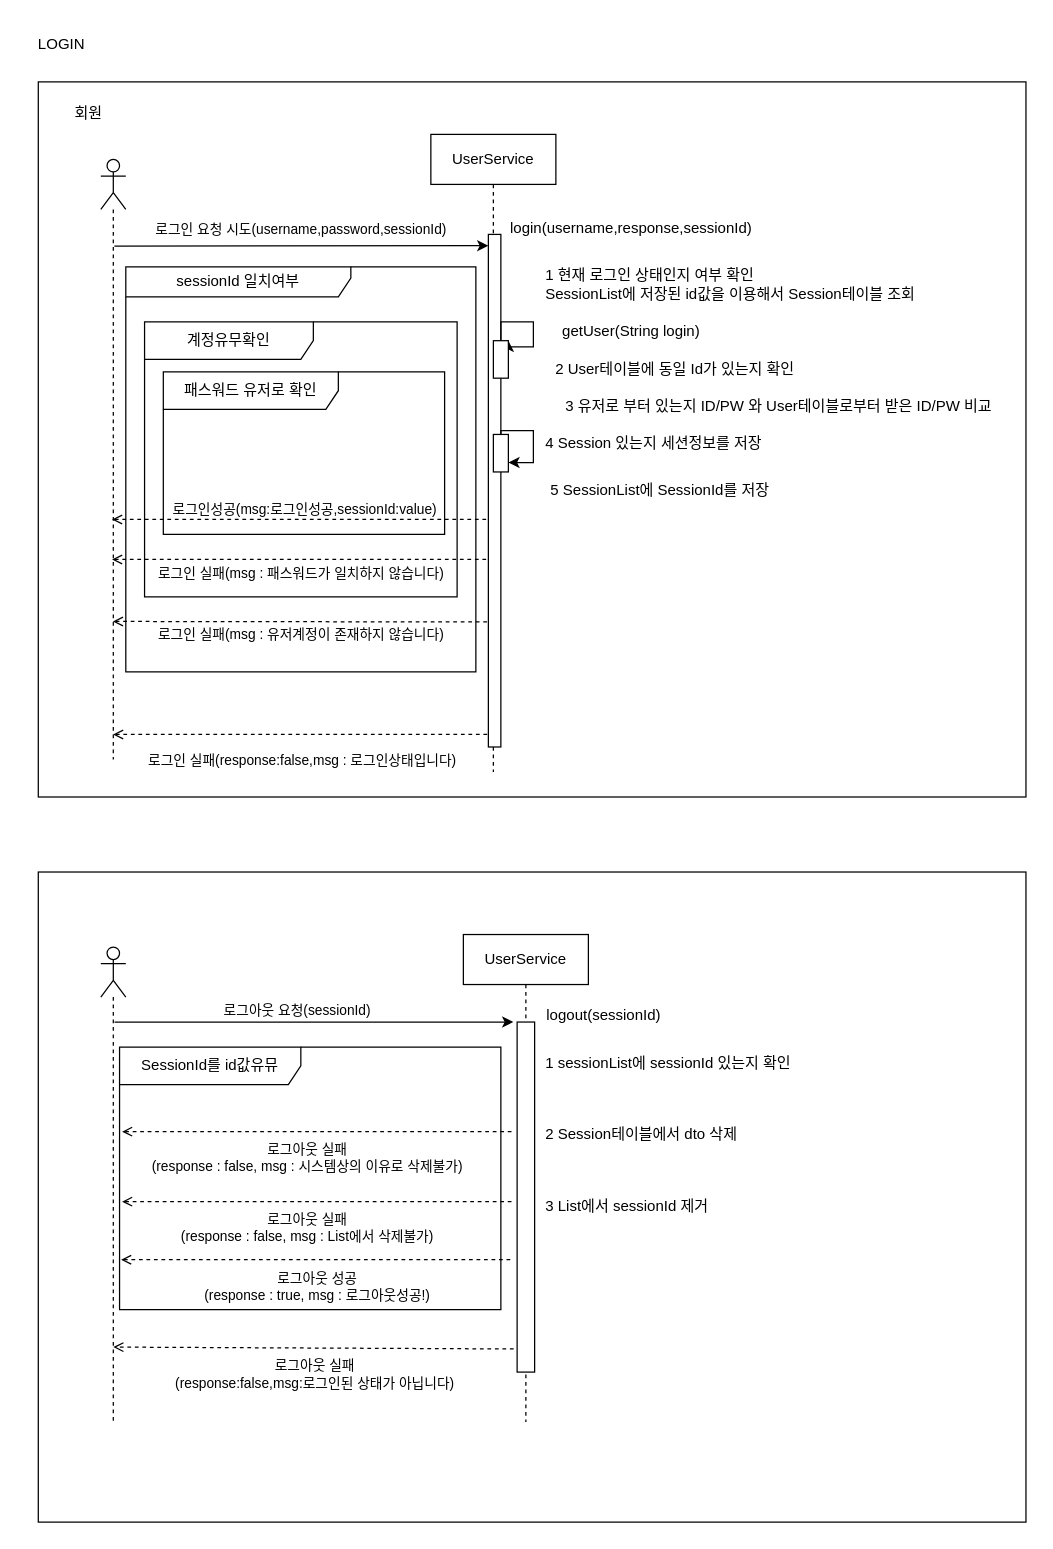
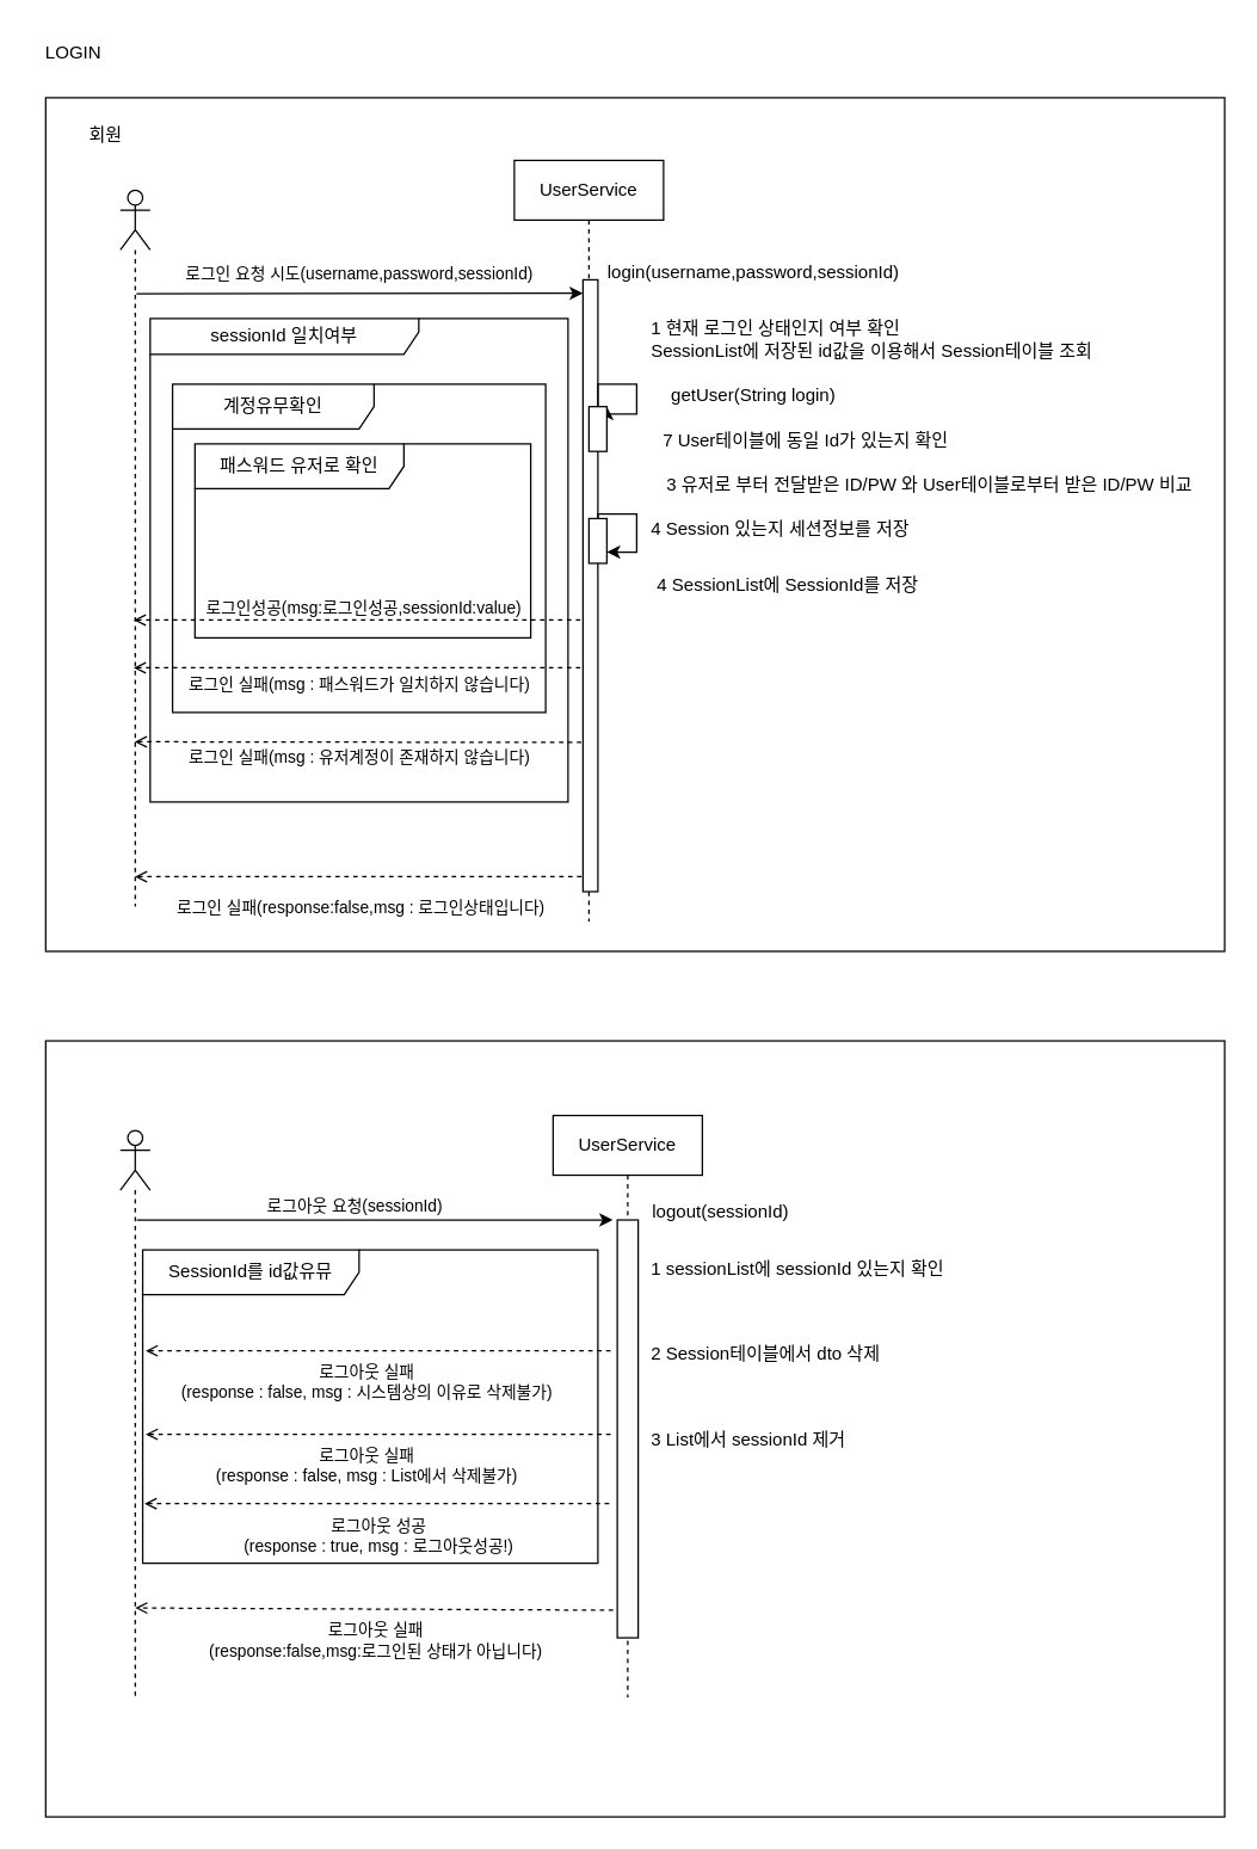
  <mxCell id="0" />
  <mxCell id="1" parent="0" />
  <mxCell id="2" value="" style="html=1;whiteSpace=wrap;" parent="1" vertex="1"><mxGeometry x="30" y="697" width="790" height="520" as="geometry" /></mxCell>
  <mxCell id="3" value="" style="html=1;whiteSpace=wrap;" parent="1" vertex="1"><mxGeometry x="30" y="65" width="790" height="572" as="geometry" /></mxCell>
  <mxCell id="4" value="" style="shape=umlLifeline;perimeter=lifelinePerimeter;whiteSpace=wrap;html=1;container=1;dropTarget=0;collapsible=0;recursiveResize=0;outlineConnect=0;portConstraint=eastwest;newEdgeStyle={&quot;curved&quot;:0,&quot;rounded&quot;:0};participant=umlActor;" parent="1" vertex="1"><mxGeometry x="80" y="127" width="20" height="480" as="geometry" /></mxCell>
  <mxCell id="5" value="회원" style="text;html=1;align=center;verticalAlign=middle;resizable=0;points=[];autosize=1;strokeColor=none;fillColor=none;" parent="1" vertex="1"><mxGeometry x="45" y="75" width="50" height="30" as="geometry" /></mxCell>
  <mxCell id="6" value="UserService" style="shape=umlLifeline;perimeter=lifelinePerimeter;whiteSpace=wrap;html=1;container=1;dropTarget=0;collapsible=0;recursiveResize=0;outlineConnect=0;portConstraint=eastwest;newEdgeStyle={&quot;curved&quot;:0,&quot;rounded&quot;:0};" parent="1" vertex="1"><mxGeometry x="344" y="107" width="100" height="510" as="geometry" /></mxCell>
  <mxCell id="7" value="4&amp;nbsp;&lt;span style=&quot;background-color: initial;&quot;&gt;Session 있는지 세션정보를 저장&lt;/span&gt;&lt;div&gt;&lt;br&gt;&lt;div&gt;&lt;br&gt;&lt;/div&gt;&lt;div&gt;&lt;div&gt;&lt;br&gt;&lt;/div&gt;&lt;/div&gt;&lt;/div&gt;" style="text;html=1;align=left;verticalAlign=middle;resizable=0;points=[];autosize=1;strokeColor=none;fillColor=none;" parent="1" vertex="1"><mxGeometry x="434" y="340" width="220" height="70" as="geometry" /></mxCell>
  <mxCell id="8" value="" style="endArrow=classic;html=1;rounded=0;exitX=0.542;exitY=0.281;exitDx=0;exitDy=0;exitPerimeter=0;" parent="1" edge="1"><mxGeometry width="50" height="50" relative="1" as="geometry"><mxPoint x="90.84" y="196.3" as="sourcePoint" /><mxPoint x="390" y="196" as="targetPoint" /></mxGeometry></mxCell>
  <mxCell id="9" value="로그인 요청 시도(username,password,sessionId)" style="edgeLabel;html=1;align=center;verticalAlign=middle;resizable=0;points=[];" parent="8" vertex="1" connectable="0"><mxGeometry x="-0.086" y="-2" relative="1" as="geometry"><mxPoint x="12" y="-16" as="offset" /></mxGeometry></mxCell>
  <mxCell id="10" value="" style="rounded=0;whiteSpace=wrap;html=1;" parent="1" vertex="1"><mxGeometry x="390" y="187" width="10" height="410" as="geometry" /></mxCell>
  <mxCell id="11" value="" style="edgeStyle=orthogonalEdgeStyle;rounded=0;orthogonalLoop=1;jettySize=auto;html=1;entryX=1;entryY=0;entryDx=0;entryDy=0;" parent="1" source="12" target="12" edge="1"><mxGeometry relative="1" as="geometry"><Array as="points"><mxPoint x="400" y="257" /><mxPoint x="426" y="257" /><mxPoint x="426" y="277" /><mxPoint x="406" y="277" /></Array></mxGeometry></mxCell>
  <mxCell id="12" value="" style="rounded=0;whiteSpace=wrap;html=1;" parent="1" vertex="1"><mxGeometry x="394" y="272" width="12" height="30" as="geometry" /></mxCell>
  <mxCell id="13" value="1 현재 로그인 상태인지 여부 확인&lt;div&gt;SessionList에 저장된 id값을 이용해서 Session테이블 조회&lt;/div&gt;" style="text;html=1;align=left;verticalAlign=middle;resizable=0;points=[];autosize=1;strokeColor=none;fillColor=none;" parent="1" vertex="1"><mxGeometry x="434" y="207" width="330" height="40" as="geometry" /></mxCell>
  <mxCell id="14" value="&lt;span style=&quot;text-wrap: nowrap;&quot;&gt;sessionId 일치여부&lt;/span&gt;" style="shape=umlFrame;whiteSpace=wrap;html=1;pointerEvents=0;width=180;height=24;" parent="1" vertex="1"><mxGeometry x="100" y="213" width="280" height="324" as="geometry" /></mxCell>
  <mxCell id="15" value="" style="endArrow=none;startArrow=open;endFill=0;startFill=0;html=1;rounded=0;dashed=1;" parent="1" edge="1"><mxGeometry width="160" relative="1" as="geometry"><mxPoint x="89.81" y="587" as="sourcePoint" /><mxPoint x="390" y="587" as="targetPoint" /></mxGeometry></mxCell>
  <mxCell id="16" value="로그인 실패(response:false,msg : 로그인상태입니다)" style="edgeLabel;html=1;align=center;verticalAlign=middle;resizable=0;points=[];" parent="15" vertex="1" connectable="0"><mxGeometry x="-0.142" y="-3" relative="1" as="geometry"><mxPoint x="22" y="17" as="offset" /></mxGeometry></mxCell>
- <mxCell id="17" value="2 User테이블에 동일 Id가 있는지 확인" style="text;html=1;align=center;verticalAlign=middle;resizable=0;points=[];autosize=1;strokeColor=none;fillColor=none;" parent="1" vertex="1"><mxGeometry x="424" y="280" width="230" height="30" as="geometry" /></mxCell>
+ <mxCell id="17" value="7 User테이블에 동일 Id가 있는지 확인" style="text;html=1;align=center;verticalAlign=middle;resizable=0;points=[];autosize=1;strokeColor=none;fillColor=none;" parent="1" vertex="1"><mxGeometry x="424" y="280" width="230" height="30" as="geometry" /></mxCell>
  <mxCell id="18" value="getUser(String login)" style="text;html=1;align=center;verticalAlign=middle;resizable=0;points=[];autosize=1;strokeColor=none;fillColor=none;" parent="1" vertex="1"><mxGeometry x="424" y="250" width="160" height="30" as="geometry" /></mxCell>
- <mxCell id="19" value="3 유저로 부터 있는지 ID/PW 와 User테이블로부터 받은 ID/PW 비교" style="text;html=1;align=center;verticalAlign=middle;resizable=0;points=[];autosize=1;strokeColor=none;fillColor=none;" parent="1" vertex="1"><mxGeometry x="427" y="310" width="390" height="30" as="geometry" /></mxCell>
+ <mxCell id="19" value="3 유저로 부터 전달받은 ID/PW 와 User테이블로부터 받은 ID/PW 비교" style="text;html=1;align=center;verticalAlign=middle;resizable=0;points=[];autosize=1;strokeColor=none;fillColor=none;" parent="1" vertex="1"><mxGeometry x="427" y="310" width="390" height="30" as="geometry" /></mxCell>
  <mxCell id="20" value="계정유무확인" style="shape=umlFrame;whiteSpace=wrap;html=1;pointerEvents=0;width=135;height=30;" parent="1" vertex="1"><mxGeometry x="115" y="257" width="250" height="220" as="geometry" /></mxCell>
  <mxCell id="21" value="" style="endArrow=none;startArrow=open;endFill=0;startFill=0;html=1;rounded=0;dashed=1;" parent="1" edge="1"><mxGeometry width="160" relative="1" as="geometry"><mxPoint x="89.667" y="496.58" as="sourcePoint" /><mxPoint x="390" y="497" as="targetPoint" /></mxGeometry></mxCell>
  <mxCell id="22" value="로그인 실패(msg : 유저계정이 존재하지 않습니다)" style="edgeLabel;html=1;align=center;verticalAlign=middle;resizable=0;points=[];" parent="21" vertex="1" connectable="0"><mxGeometry x="-0.142" y="-3" relative="1" as="geometry"><mxPoint x="21" y="7" as="offset" /></mxGeometry></mxCell>
  <mxCell id="23" value="패스워드 유저로 확인" style="shape=umlFrame;whiteSpace=wrap;html=1;pointerEvents=0;width=140;height=30;" parent="1" vertex="1"><mxGeometry x="130" y="297" width="225" height="130" as="geometry" /></mxCell>
  <mxCell id="24" value="" style="endArrow=none;startArrow=open;endFill=0;startFill=0;html=1;rounded=0;dashed=1;" parent="1" edge="1"><mxGeometry width="160" relative="1" as="geometry"><mxPoint x="88.997" y="447" as="sourcePoint" /><mxPoint x="390" y="447" as="targetPoint" /></mxGeometry></mxCell>
  <mxCell id="25" value="로그인 실패(msg : 패스워드가 일치하지 않습니다)" style="edgeLabel;html=1;align=center;verticalAlign=middle;resizable=0;points=[];" parent="24" vertex="1" connectable="0"><mxGeometry x="-0.142" y="-3" relative="1" as="geometry"><mxPoint x="22" y="7" as="offset" /></mxGeometry></mxCell>
- <mxCell id="26" value="login(username,response,sessionId)" style="text;html=1;align=center;verticalAlign=middle;resizable=0;points=[];autosize=1;strokeColor=none;fillColor=none;" parent="1" vertex="1"><mxGeometry x="394" y="167" width="220" height="30" as="geometry" /></mxCell>
+ <mxCell id="26" value="login(username,password,sessionId)" style="text;html=1;align=center;verticalAlign=middle;resizable=0;points=[];autosize=1;strokeColor=none;fillColor=none;" parent="1" vertex="1"><mxGeometry x="394" y="167" width="220" height="30" as="geometry" /></mxCell>
  <mxCell id="27" value="" style="endArrow=none;startArrow=open;endFill=0;startFill=0;html=1;rounded=0;dashed=1;" parent="1" edge="1"><mxGeometry width="160" relative="1" as="geometry"><mxPoint x="88.997" y="415" as="sourcePoint" /><mxPoint x="390" y="415" as="targetPoint" /></mxGeometry></mxCell>
  <mxCell id="28" value="로그인성공(msg:로그인성공,sessionId:value)" style="edgeLabel;html=1;align=center;verticalAlign=middle;resizable=0;points=[];" parent="27" vertex="1" connectable="0"><mxGeometry x="-0.142" y="-3" relative="1" as="geometry"><mxPoint x="25" y="-12" as="offset" /></mxGeometry></mxCell>
  <mxCell id="29" value="" style="edgeStyle=orthogonalEdgeStyle;rounded=0;orthogonalLoop=1;jettySize=auto;html=1;entryX=1;entryY=0.75;entryDx=0;entryDy=0;" parent="1" source="30" target="30" edge="1"><mxGeometry relative="1" as="geometry"><Array as="points"><mxPoint x="400" y="344" /><mxPoint x="426" y="344" /><mxPoint x="426" y="369" /></Array></mxGeometry></mxCell>
  <mxCell id="30" value="" style="rounded=0;whiteSpace=wrap;html=1;" parent="1" vertex="1"><mxGeometry x="394" y="347" width="12" height="30" as="geometry" /></mxCell>
  <mxCell id="31" value="" style="shape=umlLifeline;perimeter=lifelinePerimeter;whiteSpace=wrap;html=1;container=1;dropTarget=0;collapsible=0;recursiveResize=0;outlineConnect=0;portConstraint=eastwest;newEdgeStyle={&quot;curved&quot;:0,&quot;rounded&quot;:0};participant=umlActor;" parent="1" vertex="1"><mxGeometry x="80" y="757" width="20" height="380" as="geometry" /></mxCell>
  <mxCell id="32" value="UserService" style="shape=umlLifeline;perimeter=lifelinePerimeter;whiteSpace=wrap;html=1;container=1;dropTarget=0;collapsible=0;recursiveResize=0;outlineConnect=0;portConstraint=eastwest;newEdgeStyle={&quot;curved&quot;:0,&quot;rounded&quot;:0};" parent="1" vertex="1"><mxGeometry x="370" y="747" width="100" height="390" as="geometry" /></mxCell>
  <mxCell id="33" value="" style="endArrow=classic;html=1;rounded=0;" parent="1" edge="1"><mxGeometry width="50" height="50" relative="1" as="geometry"><mxPoint x="91" y="817" as="sourcePoint" /><mxPoint x="410" y="817" as="targetPoint" /></mxGeometry></mxCell>
  <mxCell id="34" value="로그아웃 요청(sessionId)" style="edgeLabel;html=1;align=center;verticalAlign=middle;resizable=0;points=[];" parent="33" vertex="1" connectable="0"><mxGeometry x="-0.097" y="1" relative="1" as="geometry"><mxPoint x="1" y="-9" as="offset" /></mxGeometry></mxCell>
  <mxCell id="35" value="" style="rounded=0;whiteSpace=wrap;html=1;" parent="1" vertex="1"><mxGeometry x="413" y="817" width="14" height="280" as="geometry" /></mxCell>
  <mxCell id="36" value="logout(sessionId)" style="text;html=1;align=center;verticalAlign=middle;resizable=0;points=[];autosize=1;strokeColor=none;fillColor=none;" parent="1" vertex="1"><mxGeometry x="427" y="797" width="110" height="30" as="geometry" /></mxCell>
  <mxCell id="37" value="1 sessionList에 sessionId 있는지 확인&lt;div&gt;&lt;span style=&quot;background-color: initial;&quot;&gt;&lt;br&gt;&lt;/span&gt;&lt;/div&gt;&lt;div&gt;&lt;span style=&quot;background-color: initial;&quot;&gt;&lt;br&gt;&lt;/span&gt;&lt;/div&gt;&lt;div&gt;&lt;span style=&quot;background-color: initial;&quot;&gt;&lt;br&gt;&lt;/span&gt;&lt;/div&gt;&lt;div&gt;&lt;span style=&quot;background-color: initial;&quot;&gt;2 Session테이블에서 dto 삭제&amp;nbsp;&lt;/span&gt;&lt;br&gt;&lt;/div&gt;&lt;div&gt;&lt;span style=&quot;background-color: initial;&quot;&gt;&lt;br&gt;&lt;/span&gt;&lt;/div&gt;&lt;div&gt;&lt;span style=&quot;background-color: initial;&quot;&gt;&lt;br&gt;&lt;/span&gt;&lt;/div&gt;&lt;div&gt;&lt;span style=&quot;background-color: initial;&quot;&gt;&lt;br&gt;&lt;/span&gt;&lt;/div&gt;&lt;div&gt;3 List에서 sessionId 제거&lt;span style=&quot;background-color: initial;&quot;&gt;&lt;br&gt;&lt;/span&gt;&lt;/div&gt;" style="text;html=1;align=left;verticalAlign=middle;resizable=0;points=[];autosize=1;strokeColor=none;fillColor=none;" parent="1" vertex="1"><mxGeometry x="434" y="837" width="230" height="140" as="geometry" /></mxCell>
  <mxCell id="38" value="SessionId를 id값유뮤" style="shape=umlFrame;whiteSpace=wrap;html=1;pointerEvents=0;width=145;height=30;" parent="1" vertex="1"><mxGeometry x="95" y="837" width="305" height="210" as="geometry" /></mxCell>
  <mxCell id="39" value="" style="endArrow=open;html=1;rounded=0;exitX=-0.34;exitY=0.95;exitDx=0;exitDy=0;exitPerimeter=0;dashed=1;endFill=0;" parent="1" edge="1"><mxGeometry width="50" height="50" relative="1" as="geometry"><mxPoint x="410.24" y="1078.5" as="sourcePoint" /><mxPoint x="90" y="1077" as="targetPoint" /></mxGeometry></mxCell>
  <mxCell id="40" value="로그아웃 실패&lt;div&gt;(response:false,msg:로그인된 상태가 아닙니다)&lt;/div&gt;" style="edgeLabel;html=1;align=center;verticalAlign=middle;resizable=0;points=[];" parent="39" vertex="1" connectable="0"><mxGeometry x="0.283" y="1" relative="1" as="geometry"><mxPoint x="45" y="20" as="offset" /></mxGeometry></mxCell>
  <mxCell id="41" value="" style="endArrow=open;html=1;rounded=0;exitX=-0.34;exitY=0.95;exitDx=0;exitDy=0;exitPerimeter=0;dashed=1;endFill=0;entryX=0.004;entryY=0.772;entryDx=0;entryDy=0;entryPerimeter=0;" parent="1" edge="1"><mxGeometry width="50" height="50" relative="1" as="geometry"><mxPoint x="407.5" y="1007" as="sourcePoint" /><mxPoint x="96.22" y="1007.12" as="targetPoint" /></mxGeometry></mxCell>
  <mxCell id="42" value="로그아웃 성공&lt;div&gt;(response : true, msg : 로그아웃성공!)&lt;/div&gt;" style="edgeLabel;html=1;align=center;verticalAlign=middle;resizable=0;points=[];" parent="41" vertex="1" connectable="0"><mxGeometry x="0.283" y="1" relative="1" as="geometry"><mxPoint x="45" y="20" as="offset" /></mxGeometry></mxCell>
  <mxCell id="43" value="" style="endArrow=open;html=1;rounded=0;exitX=-0.34;exitY=0.95;exitDx=0;exitDy=0;exitPerimeter=0;dashed=1;endFill=0;entryX=0.004;entryY=0.772;entryDx=0;entryDy=0;entryPerimeter=0;" parent="1" edge="1"><mxGeometry width="50" height="50" relative="1" as="geometry"><mxPoint x="408.5" y="904.66" as="sourcePoint" /><mxPoint x="97" y="904.66" as="targetPoint" /></mxGeometry></mxCell>
  <mxCell id="44" value="로그아웃 실패&lt;div&gt;(response : false, msg : 시스템상의 이유로 삭제불가)&lt;/div&gt;" style="edgeLabel;html=1;align=center;verticalAlign=middle;resizable=0;points=[];" parent="43" vertex="1" connectable="0"><mxGeometry x="0.283" y="1" relative="1" as="geometry"><mxPoint x="36" y="20" as="offset" /></mxGeometry></mxCell>
  <mxCell id="45" value="" style="endArrow=open;html=1;rounded=0;exitX=-0.34;exitY=0.95;exitDx=0;exitDy=0;exitPerimeter=0;dashed=1;endFill=0;entryX=0.004;entryY=0.772;entryDx=0;entryDy=0;entryPerimeter=0;" parent="1" edge="1"><mxGeometry width="50" height="50" relative="1" as="geometry"><mxPoint x="408.5" y="960.66" as="sourcePoint" /><mxPoint x="97" y="960.66" as="targetPoint" /></mxGeometry></mxCell>
  <mxCell id="46" value="로그아웃 실패&lt;div&gt;(response : false, msg : List에서 삭제불가)&lt;/div&gt;" style="edgeLabel;html=1;align=center;verticalAlign=middle;resizable=0;points=[];" parent="45" vertex="1" connectable="0"><mxGeometry x="0.283" y="1" relative="1" as="geometry"><mxPoint x="36" y="20" as="offset" /></mxGeometry></mxCell>
  <mxCell id="47" value="LOGIN&amp;nbsp;" style="text;html=1;align=center;verticalAlign=middle;resizable=0;points=[];autosize=1;strokeColor=none;fillColor=none;" parent="1" vertex="1"><mxGeometry x="20" y="20" width="60" height="30" as="geometry" /></mxCell>
- <mxCell id="48" value="5&amp;nbsp;&lt;span style=&quot;text-align: left;&quot;&gt;SessionList에 SessionId를 저장&lt;/span&gt;" style="text;html=1;align=center;verticalAlign=middle;resizable=0;points=[];autosize=1;strokeColor=none;fillColor=none;" parent="1" vertex="1"><mxGeometry x="427" y="377" width="200" height="30" as="geometry" /></mxCell>
+ <mxCell id="48" value="4&amp;nbsp;&lt;span style=&quot;text-align: left;&quot;&gt;SessionList에 SessionId를 저장&lt;/span&gt;" style="text;html=1;align=center;verticalAlign=middle;resizable=0;points=[];autosize=1;strokeColor=none;fillColor=none;" parent="1" vertex="1"><mxGeometry x="427" y="377" width="200" height="30" as="geometry" /></mxCell>
